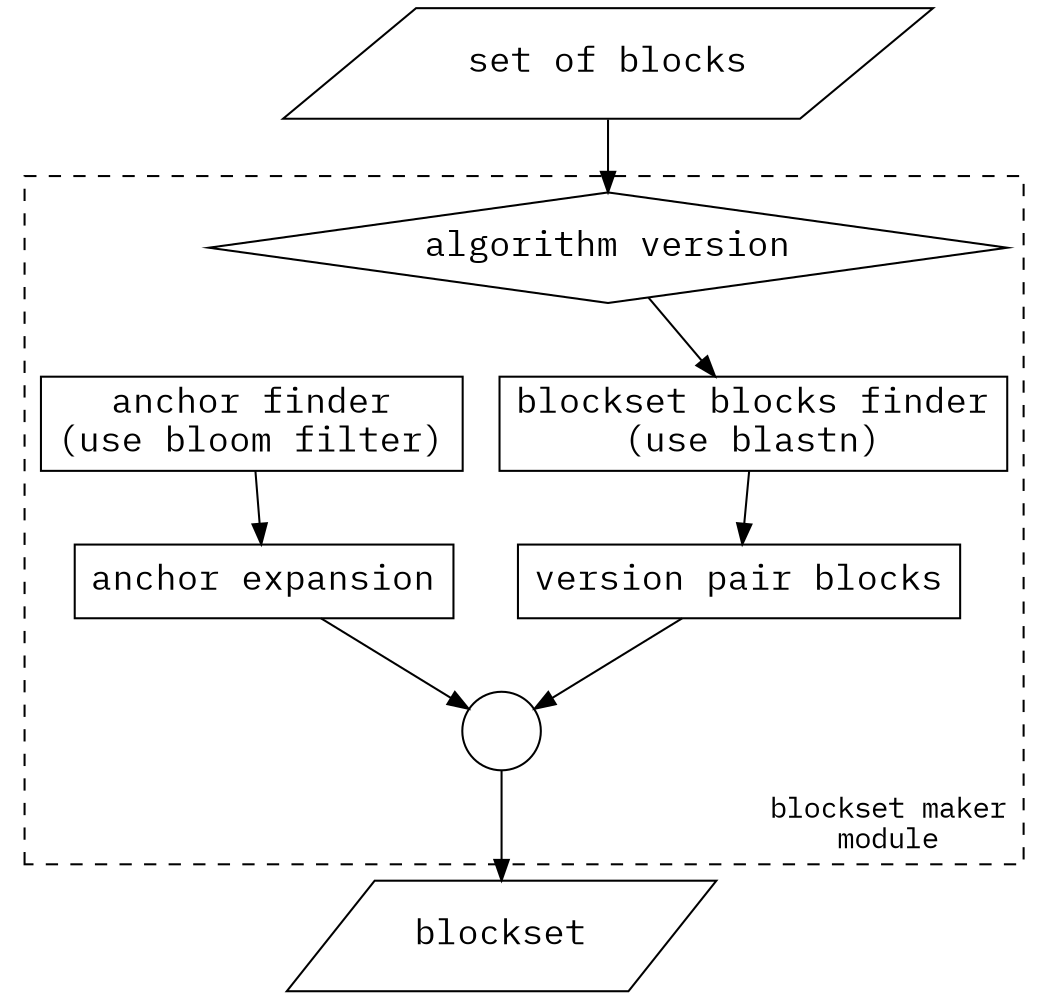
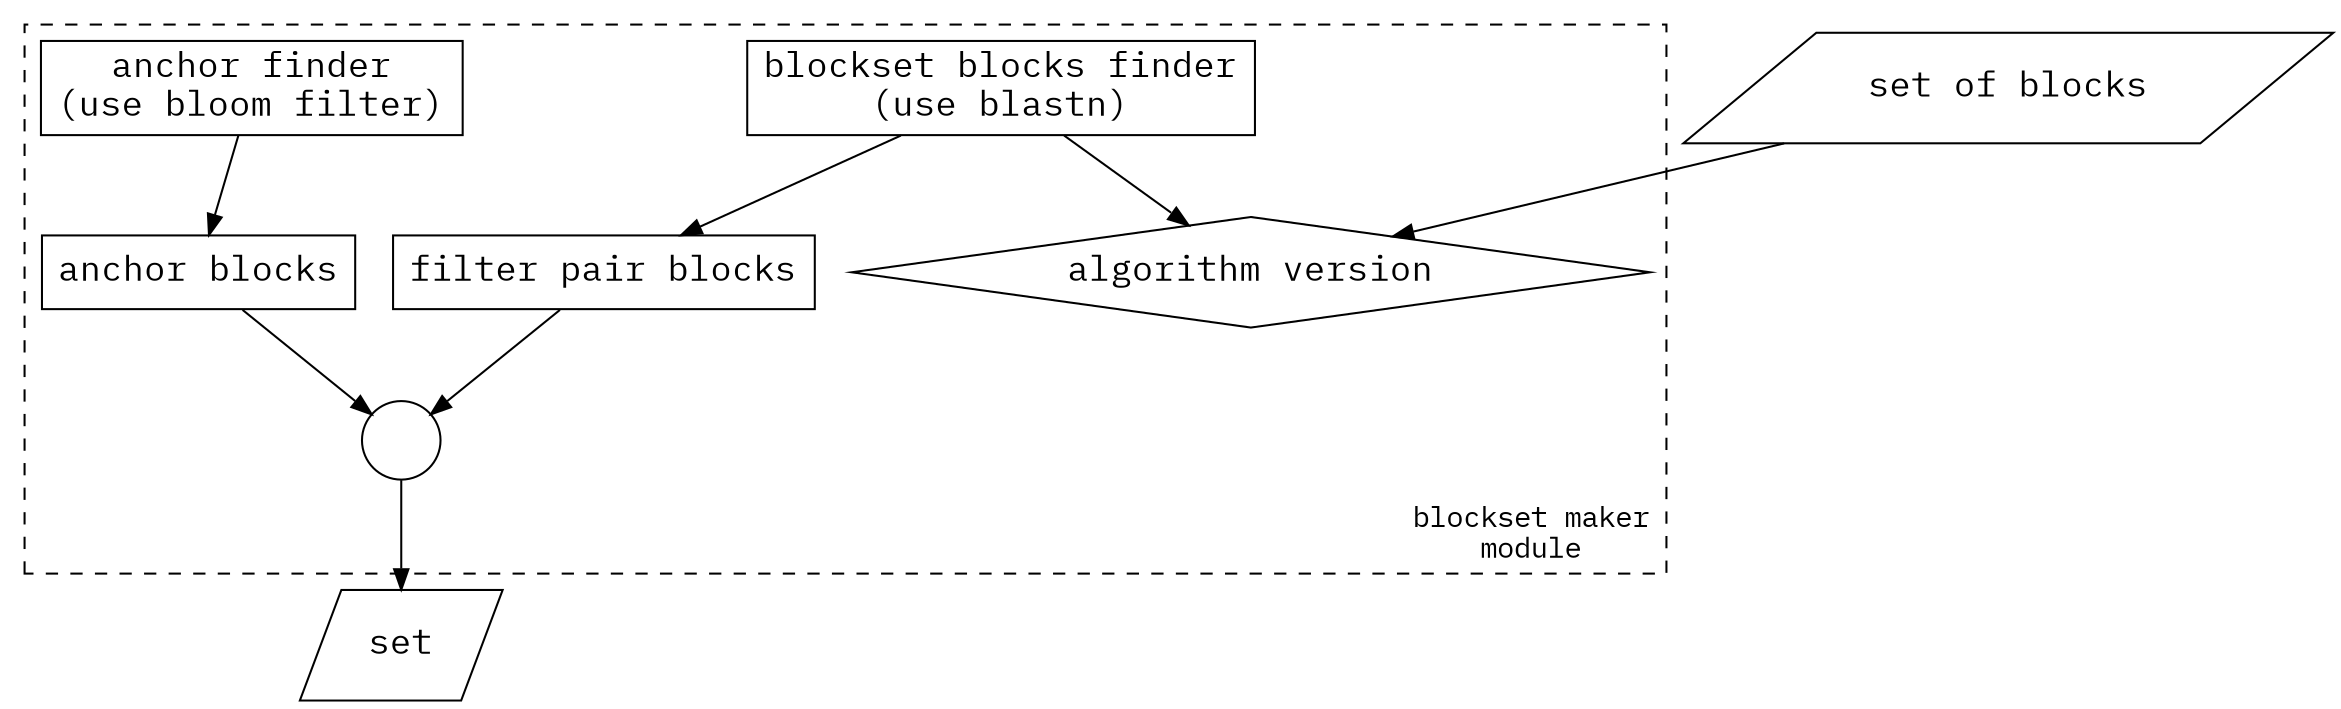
  digraph {
    fontname="IBM Plex Mono"
    node [fontname="IBM Plex Mono" fontsize=17 shape=rectangle]
    edge [fontname="IBM Plex Mono"]
    n1 [label="algorithm version" shape=diamond]
    n2 [label="anchor finder\n(use bloom filter)"]
-   n3 [label="anchor expansion"]
+   n3 [label="anchor blocks"]
    n4 [label="blockset blocks finder\n(use blastn)"]
-   n5 [label="version pair blocks"]
+   n5 [label="filter pair blocks"]
    n6 [label=" " shape=circle]
-   n7 [label=blockset shape=parallelogram]
+   n7 [label=set shape=parallelogram]
    n8 [label="set of blocks" shape=parallelogram]
    subgraph cluster_1 {
      label="blockset maker\nmodule"
      labeljust=r
      labelloc=b
      style=dashed
      n1
      n2
      n3
      n4
      n5
      n6
    }
-   n1 -> n4
+   n4 -> n1
    n2 -> n3
    n3 -> n6
    n4 -> n5
    n5 -> n6
    n6 -> n7
    n8 -> n1
  }
